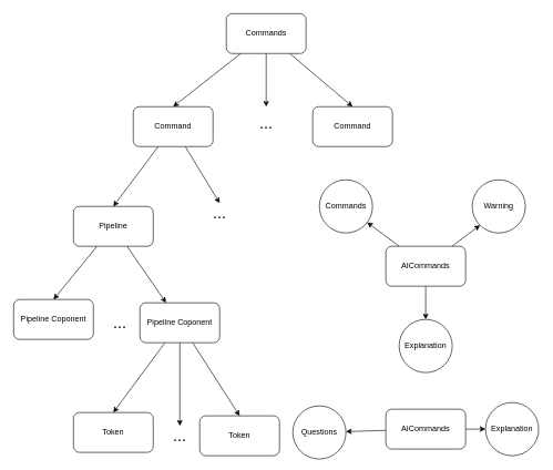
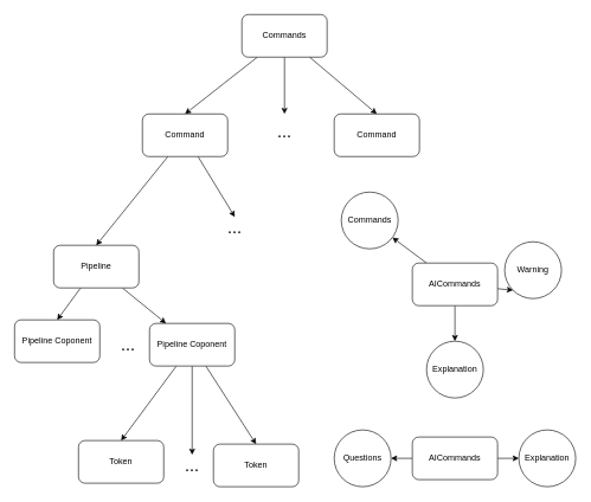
  <mxCell id="0" />
  <mxCell id="1" parent="0" />
  <mxCell id="2" style="edgeStyle=none;html=1;entryX=0.5;entryY=0;entryDx=0;entryDy=0;" edge="1" parent="1" source="5" target="8"><mxGeometry relative="1" as="geometry"><mxPoint x="320" y="160" as="targetPoint" /></mxGeometry></mxCell>
  <mxCell id="3" style="edgeStyle=none;html=1;exitX=0.5;exitY=1;exitDx=0;exitDy=0;" edge="1" parent="1" source="5"><mxGeometry relative="1" as="geometry"><mxPoint x="400" y="160" as="targetPoint" /></mxGeometry></mxCell>
  <mxCell id="4" style="edgeStyle=none;html=1;" edge="1" parent="1" source="5"><mxGeometry relative="1" as="geometry"><mxPoint x="530" y="160" as="targetPoint" /></mxGeometry></mxCell>
  <mxCell id="5" value="Commands" style="rounded=1;whiteSpace=wrap;html=1;" vertex="1" parent="1"><mxGeometry x="340" y="20" width="120" height="60" as="geometry" /></mxCell>
  <mxCell id="6" style="edgeStyle=none;html=1;entryX=0.5;entryY=0;entryDx=0;entryDy=0;" edge="1" parent="1" source="8" target="14"><mxGeometry relative="1" as="geometry"><mxPoint x="360" y="300" as="targetPoint" /></mxGeometry></mxCell>
  <mxCell id="7" style="edgeStyle=none;html=1;entryX=0.5;entryY=0;entryDx=0;entryDy=0;" edge="1" parent="1" source="8" target="13"><mxGeometry relative="1" as="geometry" /></mxCell>
  <mxCell id="8" value="Command" style="rounded=1;whiteSpace=wrap;html=1;" vertex="1" parent="1"><mxGeometry x="200" y="160" width="120" height="60" as="geometry" /></mxCell>
  <mxCell id="9" value="Command" style="rounded=1;whiteSpace=wrap;html=1;" vertex="1" parent="1"><mxGeometry x="470" y="160" width="120" height="60" as="geometry" /></mxCell>
  <mxCell id="10" value="&lt;font style=&quot;font-size: 24px;&quot;&gt;...&lt;/font&gt;" style="text;html=1;align=center;verticalAlign=middle;whiteSpace=wrap;rounded=0;" vertex="1" parent="1"><mxGeometry x="370" y="170" width="60" height="30" as="geometry" /></mxCell>
  <mxCell id="11" style="edgeStyle=none;html=1;" edge="1" parent="1" source="13" target="18"><mxGeometry relative="1" as="geometry"><mxPoint x="260" y="430" as="targetPoint" /></mxGeometry></mxCell>
  <mxCell id="12" style="edgeStyle=none;html=1;entryX=0.5;entryY=0;entryDx=0;entryDy=0;" edge="1" parent="1" source="13" target="20"><mxGeometry relative="1" as="geometry" /></mxCell>
- <mxCell id="13" value="Pipeline" style="rounded=1;whiteSpace=wrap;html=1;" vertex="1" parent="1"><mxGeometry x="110" y="310" width="120" height="60" as="geometry" /></mxCell>
+ <mxCell id="13" value="Pipeline" style="rounded=1;whiteSpace=wrap;html=1;" vertex="1" parent="1"><mxGeometry x="75" y="345" width="120" height="60" as="geometry" /></mxCell>
  <mxCell id="14" value="&lt;font style=&quot;font-size: 24px;&quot;&gt;...&lt;/font&gt;" style="text;html=1;align=center;verticalAlign=middle;whiteSpace=wrap;rounded=0;" vertex="1" parent="1"><mxGeometry x="300" y="305" width="60" height="30" as="geometry" /></mxCell>
  <mxCell id="15" style="edgeStyle=none;html=1;entryX=0.5;entryY=0;entryDx=0;entryDy=0;" edge="1" parent="1" source="18" target="23"><mxGeometry relative="1" as="geometry" /></mxCell>
  <mxCell id="16" style="edgeStyle=none;html=1;entryX=0.5;entryY=0;entryDx=0;entryDy=0;" edge="1" parent="1" source="18" target="22"><mxGeometry relative="1" as="geometry" /></mxCell>
  <mxCell id="17" style="edgeStyle=none;html=1;entryX=0.5;entryY=0;entryDx=0;entryDy=0;" edge="1" parent="1" source="18" target="21"><mxGeometry relative="1" as="geometry" /></mxCell>
  <mxCell id="18" value="Pipeline Coponent" style="rounded=1;whiteSpace=wrap;html=1;" vertex="1" parent="1"><mxGeometry x="210" y="455" width="120" height="60" as="geometry" /></mxCell>
  <mxCell id="19" value="&lt;font style=&quot;font-size: 24px;&quot;&gt;...&lt;/font&gt;" style="text;html=1;align=center;verticalAlign=middle;whiteSpace=wrap;rounded=0;" vertex="1" parent="1"><mxGeometry x="150" y="470" width="60" height="30" as="geometry" /></mxCell>
  <mxCell id="20" value="Pipeline Coponent" style="rounded=1;whiteSpace=wrap;html=1;" vertex="1" parent="1"><mxGeometry x="20" y="450" width="120" height="60" as="geometry" /></mxCell>
  <mxCell id="21" value="Token" style="rounded=1;whiteSpace=wrap;html=1;" vertex="1" parent="1"><mxGeometry x="300" y="625" width="120" height="60" as="geometry" /></mxCell>
  <mxCell id="22" value="&lt;font style=&quot;font-size: 24px;&quot;&gt;...&lt;/font&gt;" style="text;html=1;align=center;verticalAlign=middle;whiteSpace=wrap;rounded=0;" vertex="1" parent="1"><mxGeometry x="240" y="640" width="60" height="30" as="geometry" /></mxCell>
  <mxCell id="23" value="Token" style="rounded=1;whiteSpace=wrap;html=1;" vertex="1" parent="1"><mxGeometry x="110" y="620" width="120" height="60" as="geometry" /></mxCell>
  <mxCell id="24" value="" style="edgeStyle=none;html=1;" edge="1" parent="1" source="27" target="28"><mxGeometry relative="1" as="geometry" /></mxCell>
  <mxCell id="25" style="edgeStyle=none;html=1;entryX=0;entryY=1;entryDx=0;entryDy=0;" edge="1" parent="1" source="27" target="30"><mxGeometry relative="1" as="geometry" /></mxCell>
  <mxCell id="26" style="edgeStyle=none;html=1;" edge="1" parent="1" source="27" target="29"><mxGeometry relative="1" as="geometry" /></mxCell>
  <mxCell id="27" value="AICommands" style="rounded=1;whiteSpace=wrap;html=1;" vertex="1" parent="1"><mxGeometry x="580" y="370" width="120" height="60" as="geometry" /></mxCell>
  <mxCell id="28" value="Commands" style="ellipse;whiteSpace=wrap;html=1;rounded=1;" vertex="1" parent="1"><mxGeometry x="480" y="270" width="80" height="80" as="geometry" /></mxCell>
  <mxCell id="29" value="Explanation" style="ellipse;whiteSpace=wrap;html=1;rounded=1;" vertex="1" parent="1"><mxGeometry x="600" y="480" width="80" height="80" as="geometry" /></mxCell>
- <mxCell id="30" value="Warning" style="ellipse;whiteSpace=wrap;html=1;rounded=1;" vertex="1" parent="1"><mxGeometry x="710" y="270" width="80" height="80" as="geometry" /></mxCell>
+ <mxCell id="30" value="Warning" style="ellipse;whiteSpace=wrap;html=1;rounded=1;" vertex="1" parent="1"><mxGeometry x="710" y="340" width="80" height="80" as="geometry" /></mxCell>
  <mxCell id="31" value="" style="edgeStyle=none;html=1;" edge="1" parent="1" source="33" target="34"><mxGeometry relative="1" as="geometry" /></mxCell>
  <mxCell id="32" style="edgeStyle=none;html=1;" edge="1" parent="1" source="33" target="35"><mxGeometry relative="1" as="geometry" /></mxCell>
  <mxCell id="33" value="AICommands" style="rounded=1;whiteSpace=wrap;html=1;" vertex="1" parent="1"><mxGeometry x="580" y="615" width="120" height="60" as="geometry" /></mxCell>
- <mxCell id="34" value="Questions" style="ellipse;whiteSpace=wrap;html=1;rounded=1;" vertex="1" parent="1"><mxGeometry x="440" y="610" width="80" height="80" as="geometry" /></mxCell>
+ <mxCell id="34" value="Questions" style="ellipse;whiteSpace=wrap;html=1;rounded=1;" vertex="1" parent="1"><mxGeometry x="470" y="605" width="80" height="80" as="geometry" /></mxCell>
  <mxCell id="35" value="Explanation" style="ellipse;whiteSpace=wrap;html=1;rounded=1;" vertex="1" parent="1"><mxGeometry x="730" y="605" width="80" height="80" as="geometry" /></mxCell>
